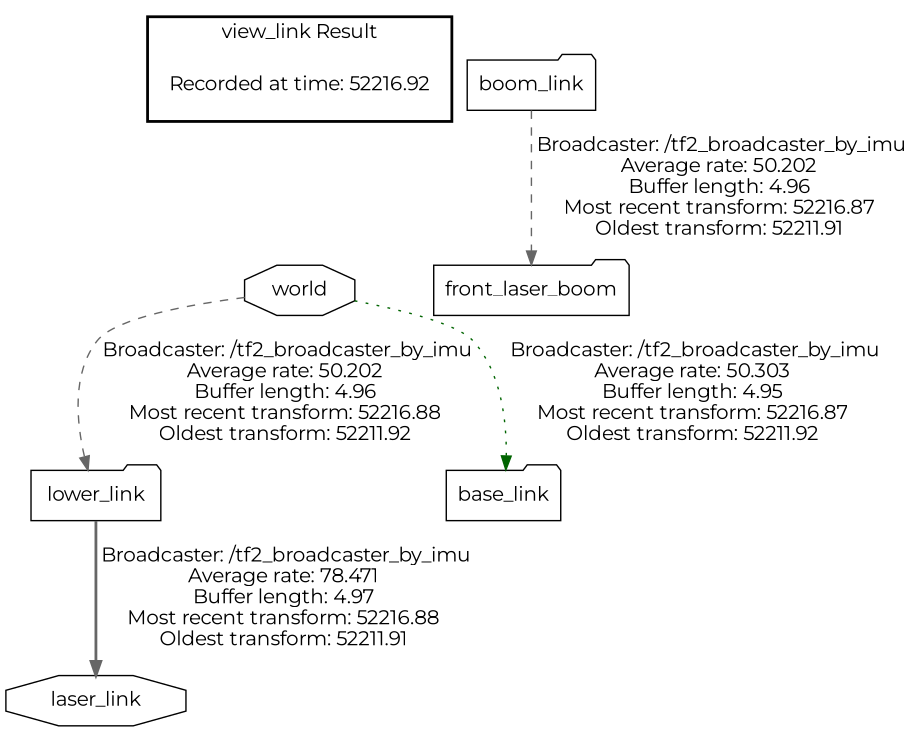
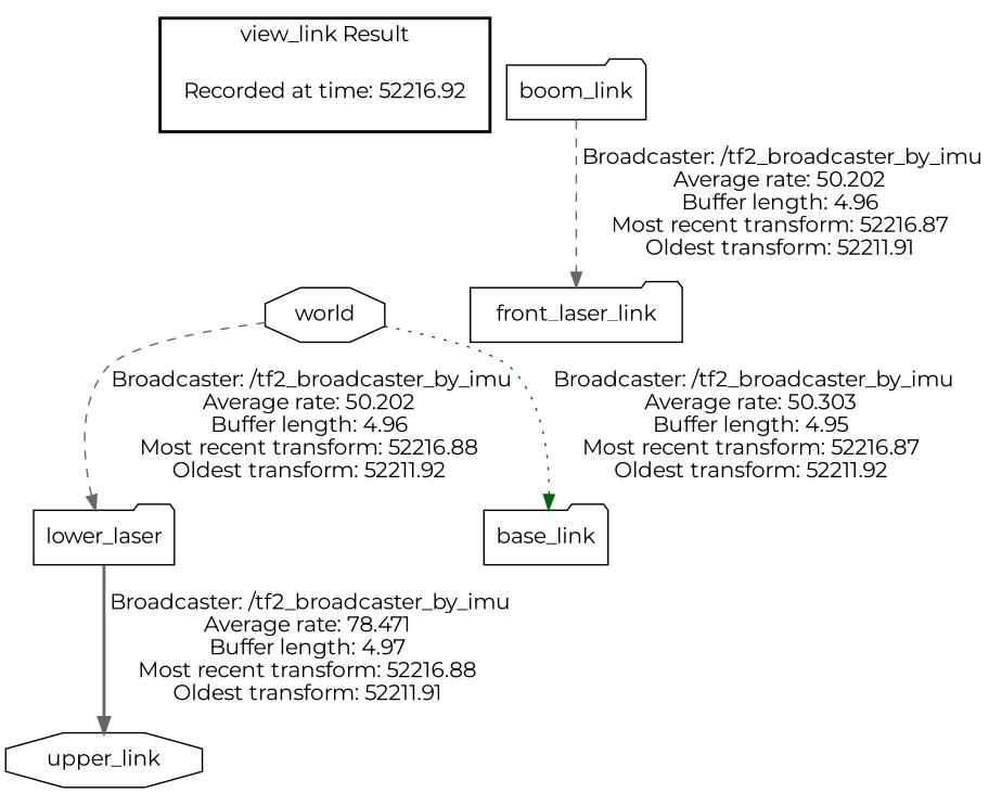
  digraph {
    fontname=Montserrat
    node [fontname=Montserrat shape=folder]
    edge [fontname=Montserrat style=dashed color=gray40]
    "Recorded at time: 52216.92" [shape=plaintext]
    world [shape=octagon]
-   upper_link [shape=octagon label=laser_link]
-   lower_link
+   upper_link [shape=octagon]
+   lower_link [label=lower_laser]
    base_link
    boom_link
-   front_laser_link [label=front_laser_boom]
+   front_laser_link
    subgraph cluster_1 {
      color=black
      label="view_link Result"
      style=bold
      "Recorded at time: 52216.92"
    }
    "Recorded at time: 52216.92" -> world [style=invis color=""]
    world -> lower_link [label=" Broadcaster: /tf2_broadcaster_by_imu\nAverage rate: 50.202\nBuffer length: 4.96\nMost recent transform: 52216.88\nOldest transform: 52211.92\n"]
    world -> base_link [color=darkgreen label=" Broadcaster: /tf2_broadcaster_by_imu\nAverage rate: 50.303\nBuffer length: 4.95\nMost recent transform: 52216.87\nOldest transform: 52211.92\n" style=dotted]
    lower_link -> upper_link [label=" Broadcaster: /tf2_broadcaster_by_imu\nAverage rate: 78.471\nBuffer length: 4.97\nMost recent transform: 52216.88\nOldest transform: 52211.91\n" style=bold]
    boom_link -> front_laser_link [label=" Broadcaster: /tf2_broadcaster_by_imu\nAverage rate: 50.202\nBuffer length: 4.96\nMost recent transform: 52216.87\nOldest transform: 52211.91\n"]
  }
